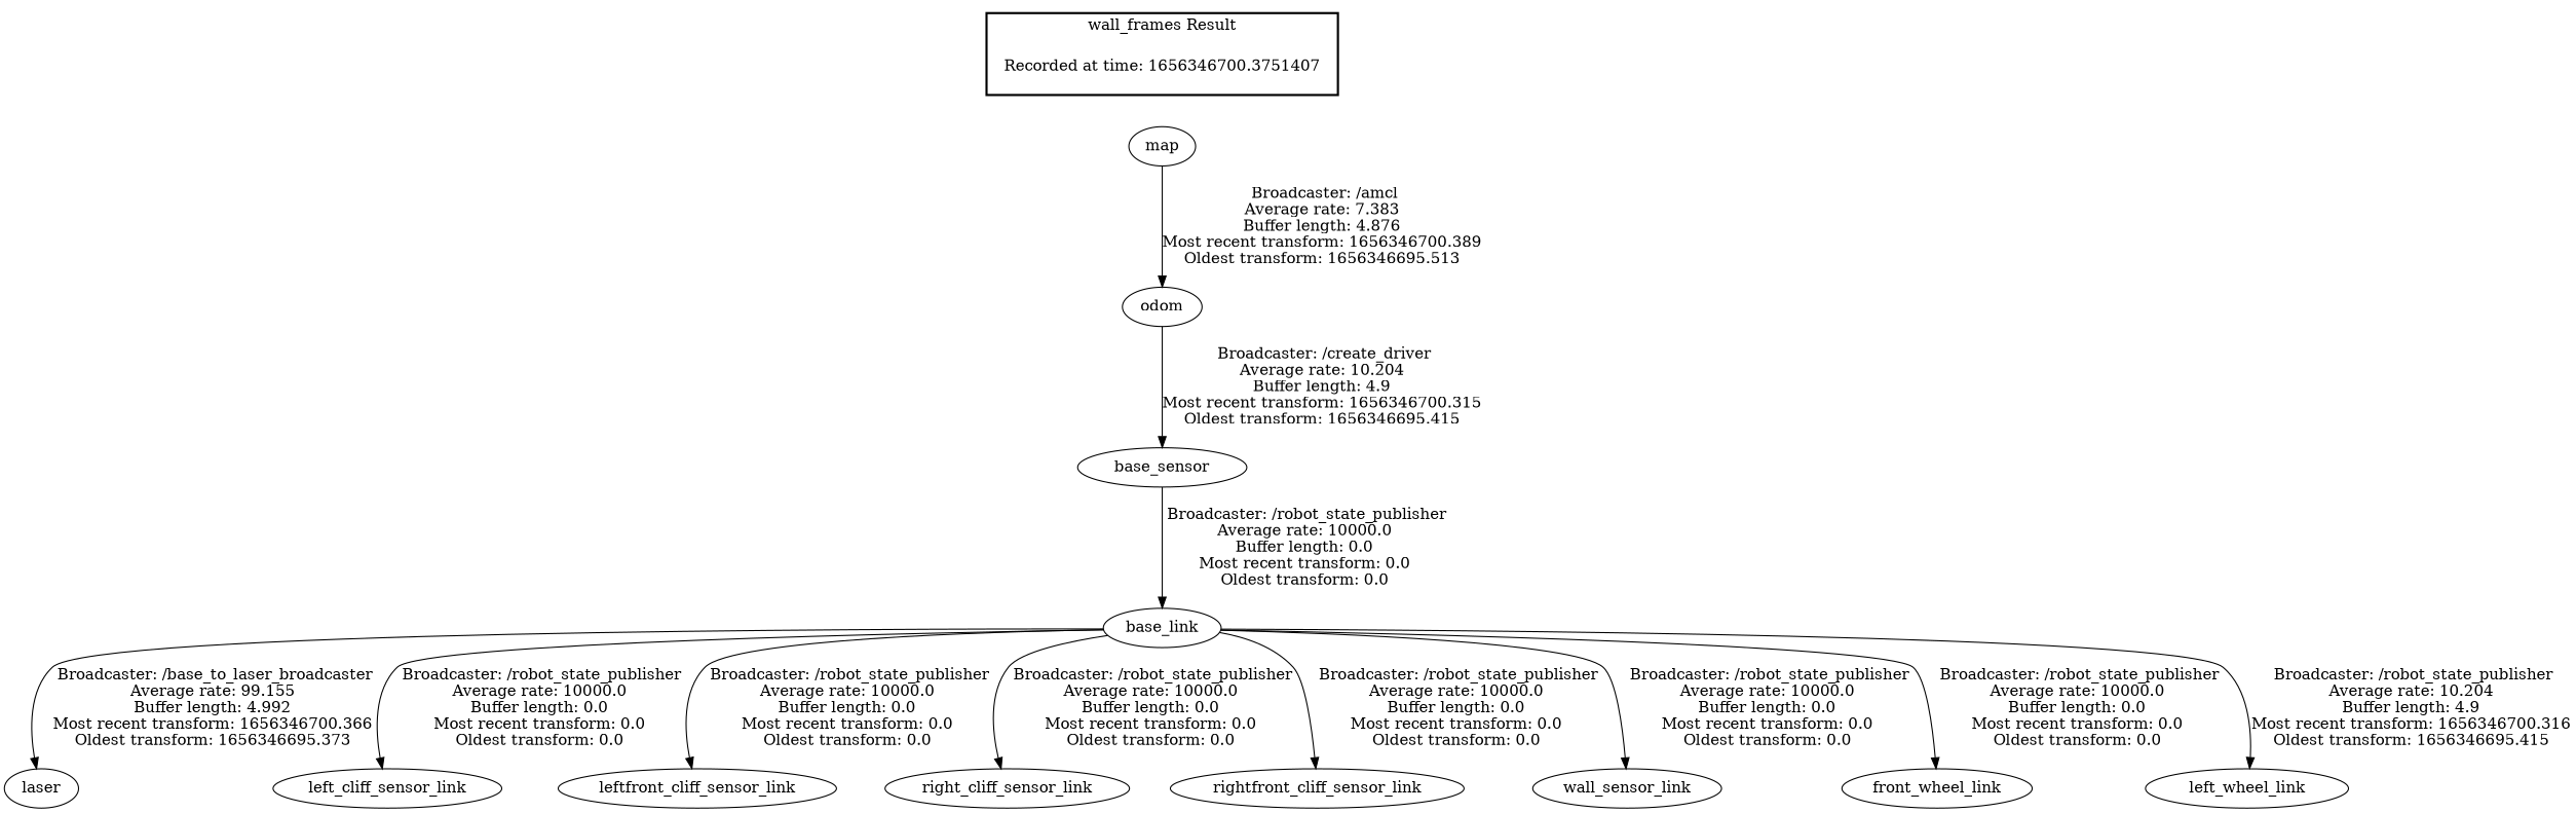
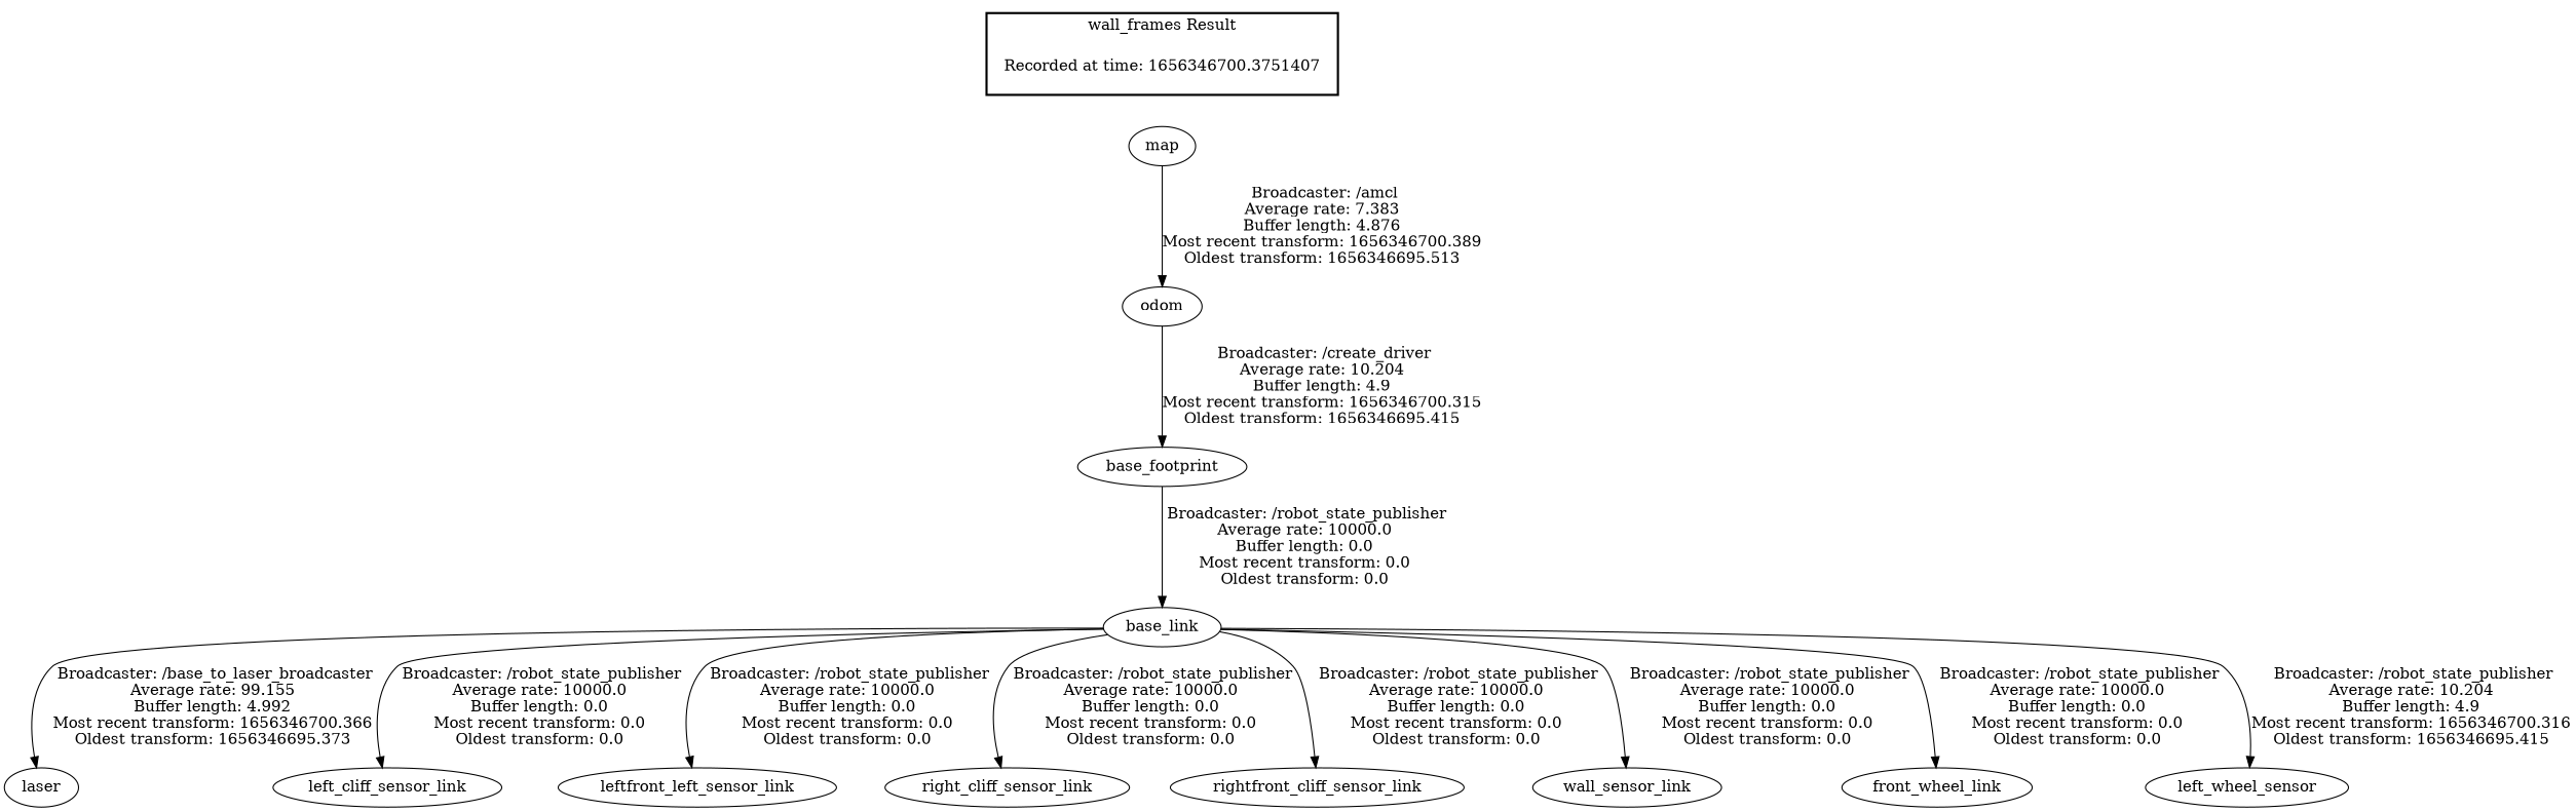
  digraph {
    "Recorded at time: 1656346700.3751407" [shape=plaintext]
    map
    base_link
    laser
    left_cliff_sensor_link
-   leftfront_cliff_sensor_link
+   leftfront_cliff_sensor_link [label=leftfront_left_sensor_link]
    right_cliff_sensor_link
    rightfront_cliff_sensor_link
    wall_sensor_link
    front_wheel_link
-   left_wheel_link
-   base_footprint [label=base_sensor]
+   left_wheel_link [label=left_wheel_sensor]
+   base_footprint
    odom
    subgraph cluster_1 {
      color=black
      label="wall_frames Result"
      style=bold
      "Recorded at time: 1656346700.3751407"
    }
    "Recorded at time: 1656346700.3751407" -> map [style=invis]
    map -> odom [label=" Broadcaster: /amcl\nAverage rate: 7.383\nBuffer length: 4.876\nMost recent transform: 1656346700.389\nOldest transform: 1656346695.513\n"]
    base_link -> laser [label=" Broadcaster: /base_to_laser_broadcaster\nAverage rate: 99.155\nBuffer length: 4.992\nMost recent transform: 1656346700.366\nOldest transform: 1656346695.373\n"]
    base_link -> left_cliff_sensor_link [label=" Broadcaster: /robot_state_publisher\nAverage rate: 10000.0\nBuffer length: 0.0\nMost recent transform: 0.0\nOldest transform: 0.0\n"]
    base_link -> leftfront_cliff_sensor_link [label=" Broadcaster: /robot_state_publisher\nAverage rate: 10000.0\nBuffer length: 0.0\nMost recent transform: 0.0\nOldest transform: 0.0\n"]
    base_link -> right_cliff_sensor_link [label=" Broadcaster: /robot_state_publisher\nAverage rate: 10000.0\nBuffer length: 0.0\nMost recent transform: 0.0\nOldest transform: 0.0\n"]
    base_link -> rightfront_cliff_sensor_link [label=" Broadcaster: /robot_state_publisher\nAverage rate: 10000.0\nBuffer length: 0.0\nMost recent transform: 0.0\nOldest transform: 0.0\n"]
    base_link -> wall_sensor_link [label=" Broadcaster: /robot_state_publisher\nAverage rate: 10000.0\nBuffer length: 0.0\nMost recent transform: 0.0\nOldest transform: 0.0\n"]
    base_link -> front_wheel_link [label=" Broadcaster: /robot_state_publisher\nAverage rate: 10000.0\nBuffer length: 0.0\nMost recent transform: 0.0\nOldest transform: 0.0\n"]
    base_link -> left_wheel_link [label=" Broadcaster: /robot_state_publisher\nAverage rate: 10.204\nBuffer length: 4.9\nMost recent transform: 1656346700.316\nOldest transform: 1656346695.415\n"]
    base_footprint -> base_link [label=" Broadcaster: /robot_state_publisher\nAverage rate: 10000.0\nBuffer length: 0.0\nMost recent transform: 0.0\nOldest transform: 0.0\n"]
    odom -> base_footprint [label=" Broadcaster: /create_driver\nAverage rate: 10.204\nBuffer length: 4.9\nMost recent transform: 1656346700.315\nOldest transform: 1656346695.415\n"]
  }
